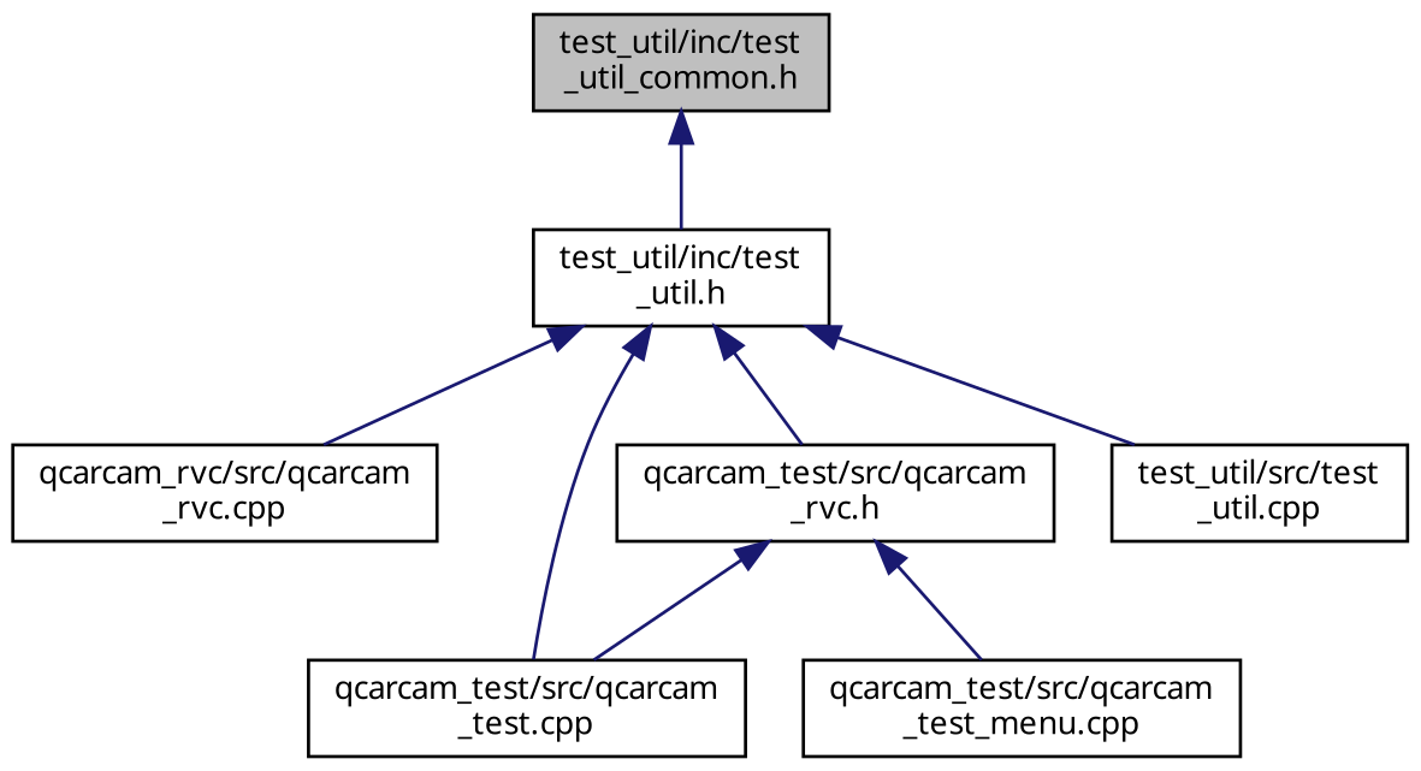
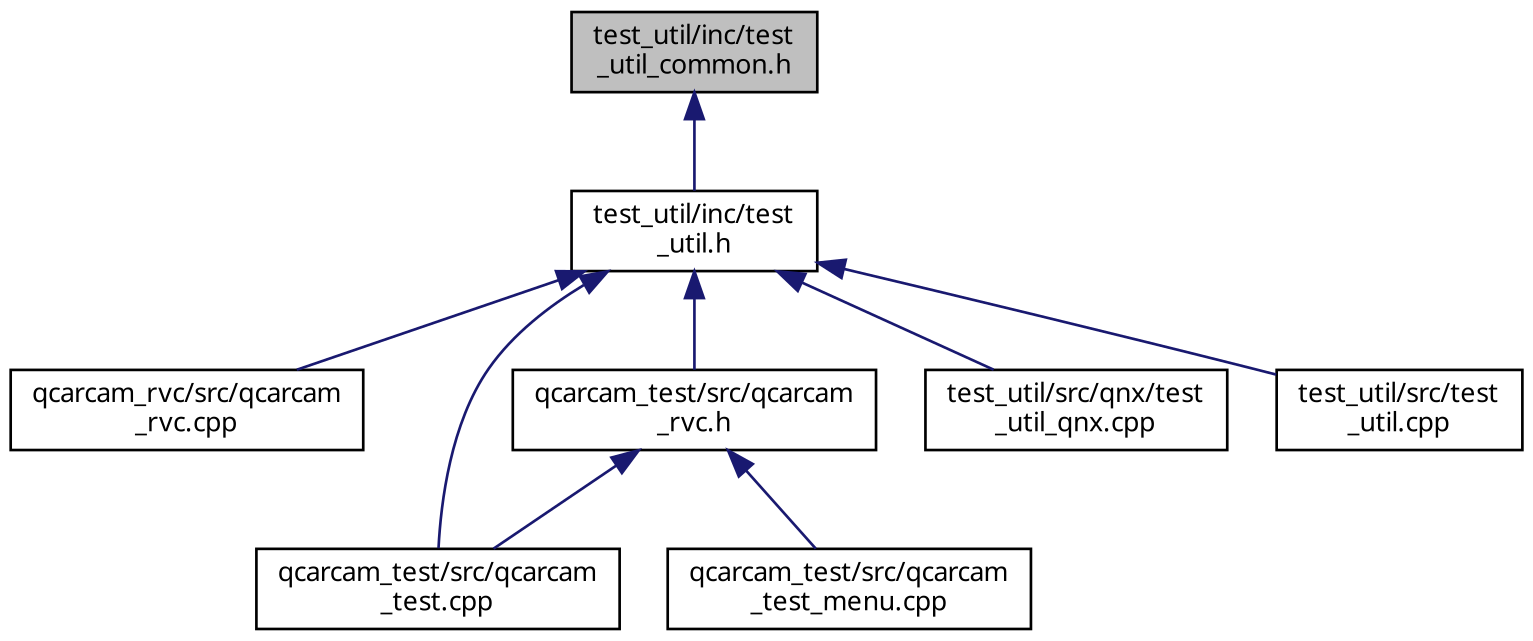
  digraph {
    fontname="Noto Sans"
    node [color=black fillcolor=white fontname="Noto Sans" fontsize=10 shape=record style=filled]
    edge [color=midnightblue dir=back fontname="Noto Sans" fontsize=10 labelfontname=Helvetica labelfontsize=10 style=solid]
    n1 [fillcolor=grey75 fontcolor=black height=0.2 label="test_util/inc/test\l_util_common.h" width=0.4]
    n2 [height=0.2 label="test_util/inc/test\l_util.h" width=0.4]
    n3 [height=0.2 label="qcarcam_rvc/src/qcarcam\l_rvc.cpp" width=0.4]
    n4 [height=0.2 label="qcarcam_test/src/qcarcam\l_test.cpp" width=0.4]
    n5 [height=0.2 label="qcarcam_test/src/qcarcam\l_rvc.h" width=0.4]
+   n6 [height=0.2 label="test_util/src/qnx/test\l_util_qnx.cpp" width=0.4]
    n7 [height=0.2 label="test_util/src/test\l_util.cpp" width=0.4]
    n8 [height=0.2 label="qcarcam_test/src/qcarcam\l_test_menu.cpp" width=0.4]
    n1 -> n2
    n2 -> n3
    n2 -> n4
    n2 -> n5
+   n2 -> n6
    n2 -> n7
    n5 -> n4
    n5 -> n8
  }
